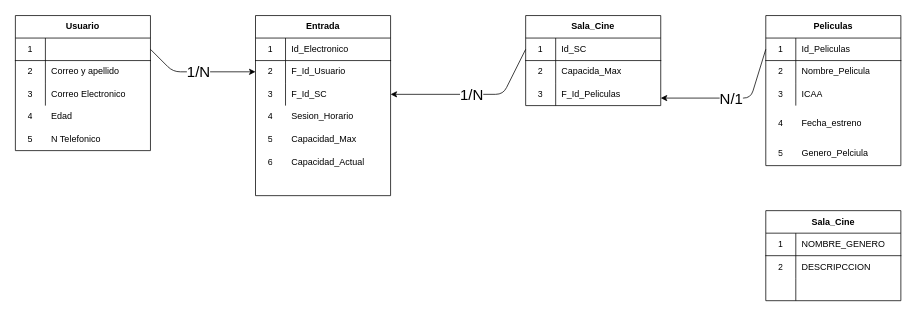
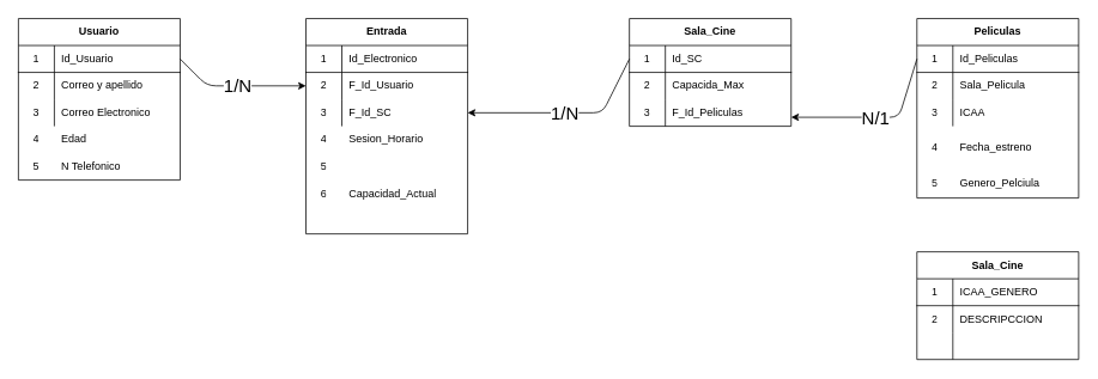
  <mxCell id="0" />
  <mxCell id="1" parent="0" />
  <mxCell id="2" value="" style="group" parent="1" vertex="1" connectable="0"><mxGeometry x="1020" y="20" width="180" height="240" as="geometry" /></mxCell>
  <mxCell id="3" value="&lt;div&gt;Peliculas&lt;/div&gt;" style="shape=table;html=1;whiteSpace=wrap;startSize=30;container=1;collapsible=0;childLayout=tableLayout;fixedRows=1;rowLines=0;fontStyle=1;align=center;" parent="2" vertex="1"><mxGeometry width="180" height="200" as="geometry" /></mxCell>
  <mxCell id="4" value="" style="shape=partialRectangle;html=1;whiteSpace=wrap;collapsible=0;dropTarget=0;pointerEvents=0;fillColor=none;top=0;left=0;bottom=1;right=0;points=[[0,0.5],[1,0.5]];portConstraint=eastwest;" parent="3" vertex="1"><mxGeometry y="30" width="180" height="30" as="geometry" /></mxCell>
  <mxCell id="5" value="1" style="shape=partialRectangle;html=1;whiteSpace=wrap;connectable=0;fillColor=none;top=0;left=0;bottom=0;right=0;overflow=hidden;" parent="4" vertex="1"><mxGeometry width="40" height="30" as="geometry" /></mxCell>
  <mxCell id="6" value="&lt;div&gt;Id_Peliculas&lt;/div&gt;" style="shape=partialRectangle;html=1;whiteSpace=wrap;connectable=0;fillColor=none;top=0;left=0;bottom=0;right=0;align=left;spacingLeft=6;overflow=hidden;" parent="4" vertex="1"><mxGeometry x="40" width="140" height="30" as="geometry" /></mxCell>
  <mxCell id="7" value="" style="shape=partialRectangle;html=1;whiteSpace=wrap;collapsible=0;dropTarget=0;pointerEvents=0;fillColor=none;top=0;left=0;bottom=0;right=0;points=[[0,0.5],[1,0.5]];portConstraint=eastwest;" parent="3" vertex="1"><mxGeometry y="60" width="180" height="30" as="geometry" /></mxCell>
  <mxCell id="8" value="2" style="shape=partialRectangle;html=1;whiteSpace=wrap;connectable=0;fillColor=none;top=0;left=0;bottom=0;right=0;overflow=hidden;" parent="7" vertex="1"><mxGeometry width="40" height="30" as="geometry" /></mxCell>
- <mxCell id="9" value="Nombre_Pelicula" style="shape=partialRectangle;html=1;whiteSpace=wrap;connectable=0;fillColor=none;top=0;left=0;bottom=0;right=0;align=left;spacingLeft=6;overflow=hidden;" parent="7" vertex="1"><mxGeometry x="40" width="140" height="30" as="geometry" /></mxCell>
+ <mxCell id="9" value="Sala_Pelicula" style="shape=partialRectangle;html=1;whiteSpace=wrap;connectable=0;fillColor=none;top=0;left=0;bottom=0;right=0;align=left;spacingLeft=6;overflow=hidden;" parent="7" vertex="1"><mxGeometry x="40" width="140" height="30" as="geometry" /></mxCell>
  <mxCell id="10" value="" style="shape=partialRectangle;html=1;whiteSpace=wrap;collapsible=0;dropTarget=0;pointerEvents=0;fillColor=none;top=0;left=0;bottom=0;right=0;points=[[0,0.5],[1,0.5]];portConstraint=eastwest;" parent="3" vertex="1"><mxGeometry y="90" width="180" height="30" as="geometry" /></mxCell>
  <mxCell id="11" value="3" style="shape=partialRectangle;html=1;whiteSpace=wrap;connectable=0;fillColor=none;top=0;left=0;bottom=0;right=0;overflow=hidden;" parent="10" vertex="1"><mxGeometry width="40" height="30" as="geometry" /></mxCell>
  <mxCell id="12" value="&lt;div&gt;ICAA &lt;br&gt;&lt;/div&gt;" style="shape=partialRectangle;html=1;whiteSpace=wrap;connectable=0;fillColor=none;top=0;left=0;bottom=0;right=0;align=left;spacingLeft=6;overflow=hidden;" parent="10" vertex="1"><mxGeometry x="40" width="140" height="30" as="geometry" /></mxCell>
  <mxCell id="13" value="&lt;div&gt;4&lt;/div&gt;" style="shape=partialRectangle;html=1;whiteSpace=wrap;connectable=0;fillColor=none;top=0;left=0;bottom=0;right=0;overflow=hidden;" parent="2" vertex="1"><mxGeometry y="120" width="40" height="48" as="geometry" /></mxCell>
  <mxCell id="14" value="Fecha_estreno" style="shape=partialRectangle;html=1;whiteSpace=wrap;connectable=0;fillColor=none;top=0;left=0;bottom=0;right=0;align=left;spacingLeft=6;overflow=hidden;" parent="2" vertex="1"><mxGeometry x="40" y="120" width="140" height="48" as="geometry" /></mxCell>
  <mxCell id="15" value="5" style="shape=partialRectangle;html=1;whiteSpace=wrap;connectable=0;fillColor=none;top=0;left=0;bottom=0;right=0;overflow=hidden;" vertex="1" parent="2"><mxGeometry y="160" width="40" height="48" as="geometry" /></mxCell>
  <mxCell id="16" value="Genero_Pelciula" style="shape=partialRectangle;html=1;whiteSpace=wrap;connectable=0;fillColor=none;top=0;left=0;bottom=0;right=0;align=left;spacingLeft=6;overflow=hidden;" vertex="1" parent="2"><mxGeometry x="40" y="160" width="140" height="48" as="geometry" /></mxCell>
  <mxCell id="17" value="" style="group" parent="1" vertex="1" connectable="0"><mxGeometry x="20" y="20" width="180" height="200" as="geometry" /></mxCell>
  <mxCell id="18" value="" style="group" parent="17" vertex="1" connectable="0"><mxGeometry width="180" height="200" as="geometry" /></mxCell>
  <mxCell id="19" value="&lt;div&gt;4&lt;/div&gt;" style="shape=partialRectangle;html=1;whiteSpace=wrap;connectable=0;fillColor=none;top=0;left=0;bottom=0;right=0;overflow=hidden;" parent="18" vertex="1"><mxGeometry y="120" width="40" height="30" as="geometry" /></mxCell>
  <mxCell id="20" value="&lt;div&gt;Edad&lt;/div&gt;" style="shape=partialRectangle;html=1;whiteSpace=wrap;connectable=0;fillColor=none;top=0;left=0;bottom=0;right=0;align=left;spacingLeft=6;overflow=hidden;" parent="18" vertex="1"><mxGeometry x="40" y="120" width="140" height="30" as="geometry" /></mxCell>
  <mxCell id="21" value="&lt;div&gt;5&lt;/div&gt;" style="shape=partialRectangle;html=1;whiteSpace=wrap;connectable=0;fillColor=none;top=0;left=0;bottom=0;right=0;overflow=hidden;" parent="18" vertex="1"><mxGeometry y="150" width="40" height="30" as="geometry" /></mxCell>
  <mxCell id="22" value="N Telefonico" style="shape=partialRectangle;html=1;whiteSpace=wrap;connectable=0;fillColor=none;top=0;left=0;bottom=0;right=0;align=left;spacingLeft=6;overflow=hidden;" parent="18" vertex="1"><mxGeometry x="40" y="150" width="140" height="30" as="geometry" /></mxCell>
  <mxCell id="23" value="&lt;div&gt;Usuario&lt;/div&gt;" style="shape=table;html=1;whiteSpace=wrap;startSize=30;container=1;collapsible=0;childLayout=tableLayout;fixedRows=1;rowLines=0;fontStyle=1;align=center;" parent="17" vertex="1"><mxGeometry width="180" height="180" as="geometry" /></mxCell>
  <mxCell id="24" value="" style="shape=partialRectangle;html=1;whiteSpace=wrap;collapsible=0;dropTarget=0;pointerEvents=0;fillColor=none;top=0;left=0;bottom=1;right=0;points=[[0,0.5],[1,0.5]];portConstraint=eastwest;" parent="23" vertex="1"><mxGeometry y="30" width="180" height="30" as="geometry" /></mxCell>
  <mxCell id="25" value="1" style="shape=partialRectangle;html=1;whiteSpace=wrap;connectable=0;fillColor=none;top=0;left=0;bottom=0;right=0;overflow=hidden;" parent="24" vertex="1"><mxGeometry width="40" height="30" as="geometry" /></mxCell>
+ <mxCell id="26" value="Id_Usuario" style="shape=partialRectangle;html=1;whiteSpace=wrap;connectable=0;fillColor=none;top=0;left=0;bottom=0;right=0;align=left;spacingLeft=6;overflow=hidden;" parent="24" vertex="1"><mxGeometry x="40" width="140" height="30" as="geometry" /></mxCell>
  <mxCell id="27" value="" style="shape=partialRectangle;html=1;whiteSpace=wrap;collapsible=0;dropTarget=0;pointerEvents=0;fillColor=none;top=0;left=0;bottom=0;right=0;points=[[0,0.5],[1,0.5]];portConstraint=eastwest;" parent="23" vertex="1"><mxGeometry y="60" width="180" height="30" as="geometry" /></mxCell>
  <mxCell id="28" value="2" style="shape=partialRectangle;html=1;whiteSpace=wrap;connectable=0;fillColor=none;top=0;left=0;bottom=0;right=0;overflow=hidden;" parent="27" vertex="1"><mxGeometry width="40" height="30" as="geometry" /></mxCell>
  <mxCell id="29" value="&lt;div&gt;Correo y apellido&lt;br&gt;&lt;/div&gt;" style="shape=partialRectangle;html=1;whiteSpace=wrap;connectable=0;fillColor=none;top=0;left=0;bottom=0;right=0;align=left;spacingLeft=6;overflow=hidden;" parent="27" vertex="1"><mxGeometry x="40" width="140" height="30" as="geometry" /></mxCell>
  <mxCell id="30" value="" style="shape=partialRectangle;html=1;whiteSpace=wrap;collapsible=0;dropTarget=0;pointerEvents=0;fillColor=none;top=0;left=0;bottom=0;right=0;points=[[0,0.5],[1,0.5]];portConstraint=eastwest;" parent="23" vertex="1"><mxGeometry y="90" width="180" height="30" as="geometry" /></mxCell>
  <mxCell id="31" value="3" style="shape=partialRectangle;html=1;whiteSpace=wrap;connectable=0;fillColor=none;top=0;left=0;bottom=0;right=0;overflow=hidden;" parent="30" vertex="1"><mxGeometry width="40" height="30" as="geometry" /></mxCell>
  <mxCell id="32" value="&lt;div&gt;Correo Electronico&lt;/div&gt;" style="shape=partialRectangle;html=1;whiteSpace=wrap;connectable=0;fillColor=none;top=0;left=0;bottom=0;right=0;align=left;spacingLeft=6;overflow=hidden;" parent="30" vertex="1"><mxGeometry x="40" width="140" height="30" as="geometry" /></mxCell>
  <mxCell id="33" value="&lt;div&gt;Entrada&lt;/div&gt;" style="shape=table;html=1;whiteSpace=wrap;startSize=30;container=1;collapsible=0;childLayout=tableLayout;fixedRows=1;rowLines=0;fontStyle=1;align=center;" parent="1" vertex="1"><mxGeometry x="340" y="20" width="180" height="240" as="geometry" /></mxCell>
  <mxCell id="34" value="" style="shape=partialRectangle;html=1;whiteSpace=wrap;collapsible=0;dropTarget=0;pointerEvents=0;fillColor=none;top=0;left=0;bottom=1;right=0;points=[[0,0.5],[1,0.5]];portConstraint=eastwest;" parent="33" vertex="1"><mxGeometry y="30" width="180" height="30" as="geometry" /></mxCell>
  <mxCell id="35" value="1" style="shape=partialRectangle;html=1;whiteSpace=wrap;connectable=0;fillColor=none;top=0;left=0;bottom=0;right=0;overflow=hidden;" parent="34" vertex="1"><mxGeometry width="40" height="30" as="geometry" /></mxCell>
  <mxCell id="36" value="Id_Electronico" style="shape=partialRectangle;html=1;whiteSpace=wrap;connectable=0;fillColor=none;top=0;left=0;bottom=0;right=0;align=left;spacingLeft=6;overflow=hidden;" parent="34" vertex="1"><mxGeometry x="40" width="140" height="30" as="geometry" /></mxCell>
  <mxCell id="37" value="" style="shape=partialRectangle;html=1;whiteSpace=wrap;collapsible=0;dropTarget=0;pointerEvents=0;fillColor=none;top=0;left=0;bottom=0;right=0;points=[[0,0.5],[1,0.5]];portConstraint=eastwest;" parent="33" vertex="1"><mxGeometry y="60" width="180" height="30" as="geometry" /></mxCell>
  <mxCell id="38" value="2" style="shape=partialRectangle;html=1;whiteSpace=wrap;connectable=0;fillColor=none;top=0;left=0;bottom=0;right=0;overflow=hidden;" parent="37" vertex="1"><mxGeometry width="40" height="30" as="geometry" /></mxCell>
  <mxCell id="39" value="F_Id_Usuario" style="shape=partialRectangle;html=1;whiteSpace=wrap;connectable=0;fillColor=none;top=0;left=0;bottom=0;right=0;align=left;spacingLeft=6;overflow=hidden;" parent="37" vertex="1"><mxGeometry x="40" width="140" height="30" as="geometry" /></mxCell>
  <mxCell id="40" value="" style="shape=partialRectangle;html=1;whiteSpace=wrap;collapsible=0;dropTarget=0;pointerEvents=0;fillColor=none;top=0;left=0;bottom=0;right=0;points=[[0,0.5],[1,0.5]];portConstraint=eastwest;" parent="33" vertex="1"><mxGeometry y="90" width="180" height="30" as="geometry" /></mxCell>
  <mxCell id="41" value="3" style="shape=partialRectangle;html=1;whiteSpace=wrap;connectable=0;fillColor=none;top=0;left=0;bottom=0;right=0;overflow=hidden;" parent="40" vertex="1"><mxGeometry width="40" height="30" as="geometry" /></mxCell>
  <mxCell id="42" value="F_Id_SC" style="shape=partialRectangle;html=1;whiteSpace=wrap;connectable=0;fillColor=none;top=0;left=0;bottom=0;right=0;align=left;spacingLeft=6;overflow=hidden;" parent="40" vertex="1"><mxGeometry x="40" width="140" height="30" as="geometry" /></mxCell>
  <mxCell id="43" value="Sala_Cine" style="shape=table;html=1;whiteSpace=wrap;startSize=30;container=1;collapsible=0;childLayout=tableLayout;fixedRows=1;rowLines=0;fontStyle=1;align=center;" parent="1" vertex="1"><mxGeometry x="700" y="20" width="180" height="120" as="geometry" /></mxCell>
  <mxCell id="44" value="" style="shape=partialRectangle;html=1;whiteSpace=wrap;collapsible=0;dropTarget=0;pointerEvents=0;fillColor=none;top=0;left=0;bottom=1;right=0;points=[[0,0.5],[1,0.5]];portConstraint=eastwest;" parent="43" vertex="1"><mxGeometry y="30" width="180" height="30" as="geometry" /></mxCell>
  <mxCell id="45" value="1" style="shape=partialRectangle;html=1;whiteSpace=wrap;connectable=0;fillColor=none;top=0;left=0;bottom=0;right=0;overflow=hidden;" parent="44" vertex="1"><mxGeometry width="40" height="30" as="geometry" /></mxCell>
  <mxCell id="46" value="Id_SC" style="shape=partialRectangle;html=1;whiteSpace=wrap;connectable=0;fillColor=none;top=0;left=0;bottom=0;right=0;align=left;spacingLeft=6;overflow=hidden;" parent="44" vertex="1"><mxGeometry x="40" width="140" height="30" as="geometry" /></mxCell>
  <mxCell id="47" value="" style="shape=partialRectangle;html=1;whiteSpace=wrap;collapsible=0;dropTarget=0;pointerEvents=0;fillColor=none;top=0;left=0;bottom=0;right=0;points=[[0,0.5],[1,0.5]];portConstraint=eastwest;" parent="43" vertex="1"><mxGeometry y="60" width="180" height="30" as="geometry" /></mxCell>
  <mxCell id="48" value="2" style="shape=partialRectangle;html=1;whiteSpace=wrap;connectable=0;fillColor=none;top=0;left=0;bottom=0;right=0;overflow=hidden;" parent="47" vertex="1"><mxGeometry width="40" height="30" as="geometry" /></mxCell>
  <mxCell id="49" value="&lt;div&gt;Capacida_Max&lt;/div&gt;" style="shape=partialRectangle;html=1;whiteSpace=wrap;connectable=0;fillColor=none;top=0;left=0;bottom=0;right=0;align=left;spacingLeft=6;overflow=hidden;" parent="47" vertex="1"><mxGeometry x="40" width="140" height="30" as="geometry" /></mxCell>
  <mxCell id="50" value="" style="shape=partialRectangle;html=1;whiteSpace=wrap;collapsible=0;dropTarget=0;pointerEvents=0;fillColor=none;top=0;left=0;bottom=0;right=0;points=[[0,0.5],[1,0.5]];portConstraint=eastwest;" parent="43" vertex="1"><mxGeometry y="90" width="180" height="30" as="geometry" /></mxCell>
  <mxCell id="51" value="" style="shape=partialRectangle;html=1;whiteSpace=wrap;connectable=0;fillColor=none;top=0;left=0;bottom=0;right=0;overflow=hidden;" parent="50" vertex="1"><mxGeometry width="40" height="30" as="geometry" /></mxCell>
  <mxCell id="52" value="" style="shape=partialRectangle;html=1;whiteSpace=wrap;connectable=0;fillColor=none;top=0;left=0;bottom=0;right=0;align=left;spacingLeft=6;overflow=hidden;" parent="50" vertex="1"><mxGeometry x="40" width="140" height="30" as="geometry" /></mxCell>
  <mxCell id="53" value="4" style="shape=partialRectangle;html=1;whiteSpace=wrap;connectable=0;fillColor=none;top=0;left=0;bottom=0;right=0;overflow=hidden;" parent="1" vertex="1"><mxGeometry x="340" y="140" width="40" height="30" as="geometry" /></mxCell>
  <mxCell id="54" value="Sesion_Horario" style="shape=partialRectangle;html=1;whiteSpace=wrap;connectable=0;fillColor=none;top=0;left=0;bottom=0;right=0;align=left;spacingLeft=6;overflow=hidden;" parent="1" vertex="1"><mxGeometry x="380" y="140" width="140" height="30" as="geometry" /></mxCell>
  <mxCell id="55" value="5" style="shape=partialRectangle;html=1;whiteSpace=wrap;connectable=0;fillColor=none;top=0;left=0;bottom=0;right=0;overflow=hidden;" parent="1" vertex="1"><mxGeometry x="340" y="170" width="40" height="30" as="geometry" /></mxCell>
- <mxCell id="56" value="Capacidad_Max" style="shape=partialRectangle;html=1;whiteSpace=wrap;connectable=0;fillColor=none;top=0;left=0;bottom=0;right=0;align=left;spacingLeft=6;overflow=hidden;" parent="1" vertex="1"><mxGeometry x="380" y="170" width="140" height="30" as="geometry" /></mxCell>
  <mxCell id="57" value="3" style="shape=partialRectangle;html=1;whiteSpace=wrap;connectable=0;fillColor=none;top=0;left=0;bottom=0;right=0;overflow=hidden;" parent="1" vertex="1"><mxGeometry x="700" y="110" width="40" height="30" as="geometry" /></mxCell>
  <mxCell id="58" value="&lt;div&gt;F_Id_Peliculas&lt;/div&gt;" style="shape=partialRectangle;html=1;whiteSpace=wrap;connectable=0;fillColor=none;top=0;left=0;bottom=0;right=0;align=left;spacingLeft=6;overflow=hidden;" parent="1" vertex="1"><mxGeometry x="740" y="110" width="140" height="30" as="geometry" /></mxCell>
  <mxCell id="59" value="&lt;div style=&quot;font-size: 20px;&quot;&gt;1/N&lt;/div&gt;" style="endArrow=classic;html=1;exitX=1;exitY=0.5;exitDx=0;exitDy=0;entryX=0;entryY=0.5;entryDx=0;entryDy=0;fontSize=20;" parent="1" source="24" target="37" edge="1"><mxGeometry width="50" height="50" relative="1" as="geometry"><mxPoint x="660" y="340" as="sourcePoint" /><mxPoint x="710" y="290" as="targetPoint" /><Array as="points"><mxPoint x="230" y="95" /></Array></mxGeometry></mxCell>
  <mxCell id="60" value="&lt;div style=&quot;font-size: 20px;&quot;&gt;1/N&lt;/div&gt;" style="endArrow=classic;html=1;exitX=0;exitY=0.5;exitDx=0;exitDy=0;entryX=1;entryY=0.5;entryDx=0;entryDy=0;fontSize=20;" parent="1" source="44" target="40" edge="1"><mxGeometry width="50" height="50" relative="1" as="geometry"><mxPoint x="600" y="250" as="sourcePoint" /><mxPoint x="740" y="310" as="targetPoint" /><Array as="points"><mxPoint x="670" y="125" /></Array></mxGeometry></mxCell>
  <mxCell id="61" value="N/1" style="endArrow=classic;html=1;exitX=0;exitY=0.5;exitDx=0;exitDy=0;fontSize=20;" parent="1" source="4" edge="1"><mxGeometry width="50" height="50" relative="1" as="geometry"><mxPoint x="990" y="160" as="sourcePoint" /><mxPoint x="880" y="130" as="targetPoint" /><Array as="points"><mxPoint x="1000" y="130" /></Array></mxGeometry></mxCell>
  <mxCell id="62" value="Sala_Cine" style="shape=table;html=1;whiteSpace=wrap;startSize=30;container=1;collapsible=0;childLayout=tableLayout;fixedRows=1;rowLines=0;fontStyle=1;align=center;" vertex="1" parent="1"><mxGeometry x="1020" y="280" width="180" height="120" as="geometry" /></mxCell>
  <mxCell id="63" value="" style="shape=partialRectangle;html=1;whiteSpace=wrap;collapsible=0;dropTarget=0;pointerEvents=0;fillColor=none;top=0;left=0;bottom=1;right=0;points=[[0,0.5],[1,0.5]];portConstraint=eastwest;" vertex="1" parent="62"><mxGeometry y="30" width="180" height="30" as="geometry" /></mxCell>
  <mxCell id="64" value="1" style="shape=partialRectangle;html=1;whiteSpace=wrap;connectable=0;fillColor=none;top=0;left=0;bottom=0;right=0;overflow=hidden;" vertex="1" parent="63"><mxGeometry width="40" height="30" as="geometry" /></mxCell>
- <mxCell id="65" value="NOMBRE_GENERO" style="shape=partialRectangle;html=1;whiteSpace=wrap;connectable=0;fillColor=none;top=0;left=0;bottom=0;right=0;align=left;spacingLeft=6;overflow=hidden;" vertex="1" parent="63"><mxGeometry x="40" width="140" height="30" as="geometry" /></mxCell>
+ <mxCell id="65" value="ICAA_GENERO" style="shape=partialRectangle;html=1;whiteSpace=wrap;connectable=0;fillColor=none;top=0;left=0;bottom=0;right=0;align=left;spacingLeft=6;overflow=hidden;" vertex="1" parent="63"><mxGeometry x="40" width="140" height="30" as="geometry" /></mxCell>
  <mxCell id="66" value="" style="shape=partialRectangle;html=1;whiteSpace=wrap;collapsible=0;dropTarget=0;pointerEvents=0;fillColor=none;top=0;left=0;bottom=0;right=0;points=[[0,0.5],[1,0.5]];portConstraint=eastwest;" vertex="1" parent="62"><mxGeometry y="60" width="180" height="30" as="geometry" /></mxCell>
  <mxCell id="67" value="2" style="shape=partialRectangle;html=1;whiteSpace=wrap;connectable=0;fillColor=none;top=0;left=0;bottom=0;right=0;overflow=hidden;" vertex="1" parent="66"><mxGeometry width="40" height="30" as="geometry" /></mxCell>
  <mxCell id="68" value="DESCRIPCCION" style="shape=partialRectangle;html=1;whiteSpace=wrap;connectable=0;fillColor=none;top=0;left=0;bottom=0;right=0;align=left;spacingLeft=6;overflow=hidden;" vertex="1" parent="66"><mxGeometry x="40" width="140" height="30" as="geometry" /></mxCell>
  <mxCell id="69" value="" style="shape=partialRectangle;html=1;whiteSpace=wrap;collapsible=0;dropTarget=0;pointerEvents=0;fillColor=none;top=0;left=0;bottom=0;right=0;points=[[0,0.5],[1,0.5]];portConstraint=eastwest;" vertex="1" parent="62"><mxGeometry y="90" width="180" height="30" as="geometry" /></mxCell>
  <mxCell id="70" value="" style="shape=partialRectangle;html=1;whiteSpace=wrap;connectable=0;fillColor=none;top=0;left=0;bottom=0;right=0;overflow=hidden;" vertex="1" parent="69"><mxGeometry width="40" height="30" as="geometry" /></mxCell>
  <mxCell id="71" value="" style="shape=partialRectangle;html=1;whiteSpace=wrap;connectable=0;fillColor=none;top=0;left=0;bottom=0;right=0;align=left;spacingLeft=6;overflow=hidden;" vertex="1" parent="69"><mxGeometry x="40" width="140" height="30" as="geometry" /></mxCell>
  <mxCell id="72" value="6" style="shape=partialRectangle;html=1;whiteSpace=wrap;connectable=0;fillColor=none;top=0;left=0;bottom=0;right=0;overflow=hidden;" vertex="1" parent="1"><mxGeometry x="340" y="200" width="40" height="30" as="geometry" /></mxCell>
  <mxCell id="73" value="Capacidad_Actual" style="shape=partialRectangle;html=1;whiteSpace=wrap;connectable=0;fillColor=none;top=0;left=0;bottom=0;right=0;align=left;spacingLeft=6;overflow=hidden;" vertex="1" parent="1"><mxGeometry x="380" y="200" width="140" height="30" as="geometry" /></mxCell>
